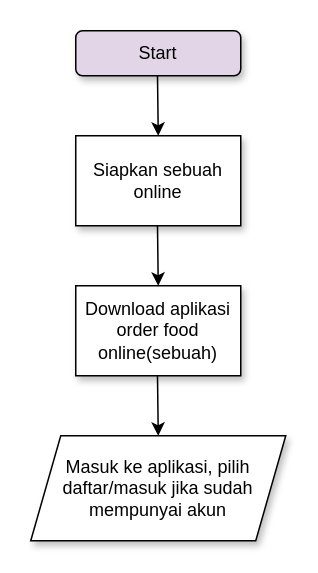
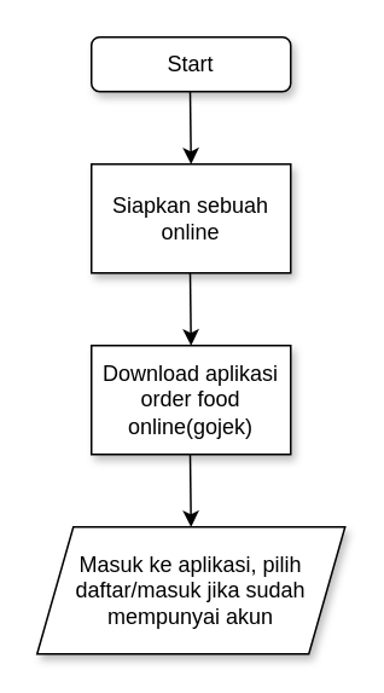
  <mxCell id="0" />
  <mxCell id="1" parent="0" />
- <mxCell id="2" value="Start" style="rounded=1;whiteSpace=wrap;html=1;shadow=1;fillColor=#e1d5e7;" vertex="1" parent="1"><mxGeometry x="50" y="20" width="110" height="30" as="geometry" /></mxCell>
+ <mxCell id="2" value="Start" style="rounded=1;whiteSpace=wrap;html=1;shadow=1;" vertex="1" parent="1"><mxGeometry x="50" y="20" width="110" height="30" as="geometry" /></mxCell>
  <mxCell id="3" value="Siapkan sebuah online" style="rounded=0;whiteSpace=wrap;html=1;shadow=1;" vertex="1" parent="1"><mxGeometry x="50" y="90" width="110" height="60" as="geometry" /></mxCell>
- <mxCell id="4" value="Download aplikasi order food online(sebuah)" style="rounded=0;whiteSpace=wrap;html=1;shadow=1;" vertex="1" parent="1"><mxGeometry x="50" y="190" width="110" height="60" as="geometry" /></mxCell>
+ <mxCell id="4" value="Download aplikasi order food online(gojek)" style="rounded=0;whiteSpace=wrap;html=1;shadow=1;" vertex="1" parent="1"><mxGeometry x="50" y="190" width="110" height="60" as="geometry" /></mxCell>
  <mxCell id="5" value="Masuk ke aplikasi, pilih daftar/masuk jika sudah mempunyai akun" style="shape=parallelogram;perimeter=parallelogramPerimeter;whiteSpace=wrap;html=1;fixedSize=1;shadow=1;" vertex="1" parent="1"><mxGeometry x="20" y="290" width="170" height="70" as="geometry" /></mxCell>
  <mxCell id="6" value="" style="endArrow=classic;html=1;rounded=0;" edge="1" parent="1"><mxGeometry width="50" height="50" relative="1" as="geometry"><mxPoint x="104.5" y="150" as="sourcePoint" /><mxPoint x="105" y="190" as="targetPoint" /></mxGeometry></mxCell>
  <mxCell id="7" value="" style="endArrow=classic;html=1;rounded=0;" edge="1" parent="1"><mxGeometry width="50" height="50" relative="1" as="geometry"><mxPoint x="104.5" y="50" as="sourcePoint" /><mxPoint x="105" y="90" as="targetPoint" /></mxGeometry></mxCell>
  <mxCell id="8" value="" style="endArrow=classic;html=1;rounded=0;" edge="1" parent="1"><mxGeometry width="50" height="50" relative="1" as="geometry"><mxPoint x="104.5" y="250" as="sourcePoint" /><mxPoint x="105" y="290" as="targetPoint" /></mxGeometry></mxCell>
